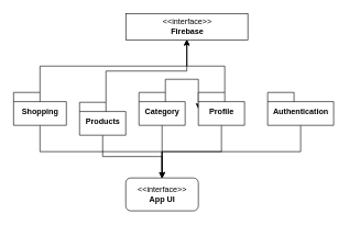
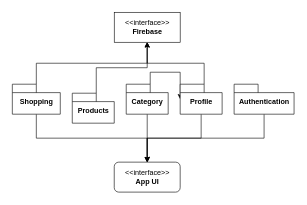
  <mxCell id="0" />
  <mxCell id="1" parent="0" />
  <mxCell id="2" style="edgeStyle=orthogonalEdgeStyle;rounded=0;orthogonalLoop=1;jettySize=auto;html=1;exitX=0.5;exitY=1;exitDx=0;exitDy=0;exitPerimeter=0;entryX=0.5;entryY=0;entryDx=0;entryDy=0;" edge="1" parent="1" source="4" target="16"><mxGeometry relative="1" as="geometry" /></mxCell>
  <mxCell id="3" style="edgeStyle=orthogonalEdgeStyle;rounded=0;orthogonalLoop=1;jettySize=auto;html=1;exitX=0;exitY=0;exitDx=40;exitDy=0;exitPerimeter=0;entryX=0.5;entryY=1;entryDx=0;entryDy=0;" edge="1" parent="1" source="4" target="17"><mxGeometry relative="1" as="geometry" /></mxCell>
  <mxCell id="4" value="&lt;div&gt;Shopping&lt;/div&gt;" style="shape=folder;fontStyle=1;spacingTop=10;tabWidth=40;tabHeight=14;tabPosition=left;html=1;" vertex="1" parent="1"><mxGeometry x="20" y="140" width="80" height="50" as="geometry" /></mxCell>
- <mxCell id="5" style="edgeStyle=orthogonalEdgeStyle;rounded=0;orthogonalLoop=1;jettySize=auto;html=1;exitX=0.5;exitY=1;exitDx=0;exitDy=0;exitPerimeter=0;entryX=0.5;entryY=0;entryDx=0;entryDy=0;" edge="1" parent="1" source="7" target="16"><mxGeometry relative="1" as="geometry"><mxPoint x="250" y="270" as="targetPoint" /></mxGeometry></mxCell>
  <mxCell id="6" style="edgeStyle=orthogonalEdgeStyle;rounded=0;orthogonalLoop=1;jettySize=auto;html=1;exitX=0;exitY=0;exitDx=40;exitDy=0;exitPerimeter=0;entryX=0.5;entryY=1;entryDx=0;entryDy=0;" edge="1" parent="1" source="7" target="17"><mxGeometry relative="1" as="geometry"><mxPoint x="240" y="90" as="targetPoint" /></mxGeometry></mxCell>
  <mxCell id="7" value="&lt;div&gt;Products&lt;/div&gt;" style="shape=folder;fontStyle=1;spacingTop=10;tabWidth=40;tabHeight=14;tabPosition=left;html=1;" vertex="1" parent="1"><mxGeometry x="120" y="155" width="70" height="50" as="geometry" /></mxCell>
  <mxCell id="8" style="edgeStyle=orthogonalEdgeStyle;rounded=0;orthogonalLoop=1;jettySize=auto;html=1;exitX=0.5;exitY=1;exitDx=0;exitDy=0;exitPerimeter=0;entryX=0.5;entryY=0;entryDx=0;entryDy=0;" edge="1" parent="1" source="10" target="16"><mxGeometry relative="1" as="geometry" /></mxCell>
  <mxCell id="9" style="edgeStyle=orthogonalEdgeStyle;rounded=0;orthogonalLoop=1;jettySize=auto;html=1;exitX=0;exitY=0;exitDx=40;exitDy=0;exitPerimeter=0;" edge="1" parent="1" source="10" target="15"><mxGeometry relative="1" as="geometry"><mxPoint x="230" y="90" as="targetPoint" /></mxGeometry></mxCell>
  <mxCell id="10" value="&lt;div&gt;Category&lt;/div&gt;" style="shape=folder;fontStyle=1;spacingTop=10;tabWidth=40;tabHeight=14;tabPosition=left;html=1;" vertex="1" parent="1"><mxGeometry x="210" y="140" width="70" height="50" as="geometry" /></mxCell>
  <mxCell id="11" style="edgeStyle=orthogonalEdgeStyle;rounded=0;orthogonalLoop=1;jettySize=auto;html=1;exitX=0.5;exitY=1;exitDx=0;exitDy=0;exitPerimeter=0;entryX=0.5;entryY=0;entryDx=0;entryDy=0;" edge="1" parent="1" source="12" target="16"><mxGeometry relative="1" as="geometry" /></mxCell>
- <mxCell id="12" value="&lt;div&gt;Authentication&lt;/div&gt;" style="shape=folder;fontStyle=1;spacingTop=10;tabWidth=40;tabHeight=14;tabPosition=left;html=1;" vertex="1" parent="1"><mxGeometry x="405" y="140" width="100" height="50" as="geometry" /></mxCell>
+ <mxCell id="12" value="&lt;div&gt;Authentication&lt;/div&gt;" style="shape=folder;fontStyle=1;spacingTop=10;tabWidth=40;tabHeight=14;tabPosition=left;html=1;" vertex="1" parent="1"><mxGeometry x="390" y="140" width="100" height="50" as="geometry" /></mxCell>
  <mxCell id="13" style="edgeStyle=orthogonalEdgeStyle;rounded=0;orthogonalLoop=1;jettySize=auto;html=1;exitX=0.5;exitY=1;exitDx=0;exitDy=0;exitPerimeter=0;entryX=0.5;entryY=0;entryDx=0;entryDy=0;" edge="1" parent="1" source="15" target="16"><mxGeometry relative="1" as="geometry" /></mxCell>
  <mxCell id="14" style="edgeStyle=orthogonalEdgeStyle;rounded=0;orthogonalLoop=1;jettySize=auto;html=1;exitX=0;exitY=0;exitDx=40;exitDy=0;exitPerimeter=0;entryX=0.5;entryY=1;entryDx=0;entryDy=0;" edge="1" parent="1" source="15" target="17"><mxGeometry relative="1" as="geometry" /></mxCell>
  <mxCell id="15" value="&lt;div&gt;Profile&lt;/div&gt;" style="shape=folder;fontStyle=1;spacingTop=10;tabWidth=40;tabHeight=14;tabPosition=left;html=1;" vertex="1" parent="1"><mxGeometry x="300" y="140" width="70" height="50" as="geometry" /></mxCell>
  <mxCell id="16" value="&lt;div&gt;&amp;lt;&amp;lt;interface&amp;gt;&amp;gt;&lt;/div&gt;&lt;div&gt;&lt;b&gt;App UI&lt;/b&gt;&lt;br&gt;&lt;/div&gt;" style="html=1;rounded=1;" vertex="1" parent="1"><mxGeometry x="190" y="270" width="110" height="50" as="geometry" /></mxCell>
- <mxCell id="17" value="&lt;div&gt;&amp;lt;&amp;lt;interface&amp;gt;&amp;gt;&lt;/div&gt;&lt;div&gt;&lt;b&gt;Firebase&lt;/b&gt;&lt;br&gt;&lt;/div&gt;" style="html=1;" vertex="1" parent="1"><mxGeometry x="190" y="20" width="185" height="40" as="geometry" /></mxCell>
+ <mxCell id="17" value="&lt;div&gt;&amp;lt;&amp;lt;interface&amp;gt;&amp;gt;&lt;/div&gt;&lt;div&gt;&lt;b&gt;Firebase&lt;/b&gt;&lt;br&gt;&lt;/div&gt;" style="html=1;" vertex="1" parent="1"><mxGeometry x="190" y="20" width="110" height="50" as="geometry" /></mxCell>
